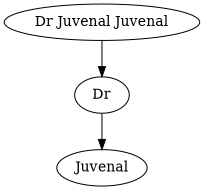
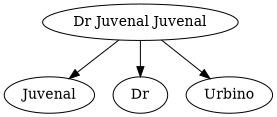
  strict digraph {
    n1 [label="Dr Juvenal Juvenal"]
    Juvenal
    Dr
-   Dr -> Juvenal
+   Urbino
+   n1 -> Juvenal
    n1 -> Dr
+   n1 -> Urbino
  }
